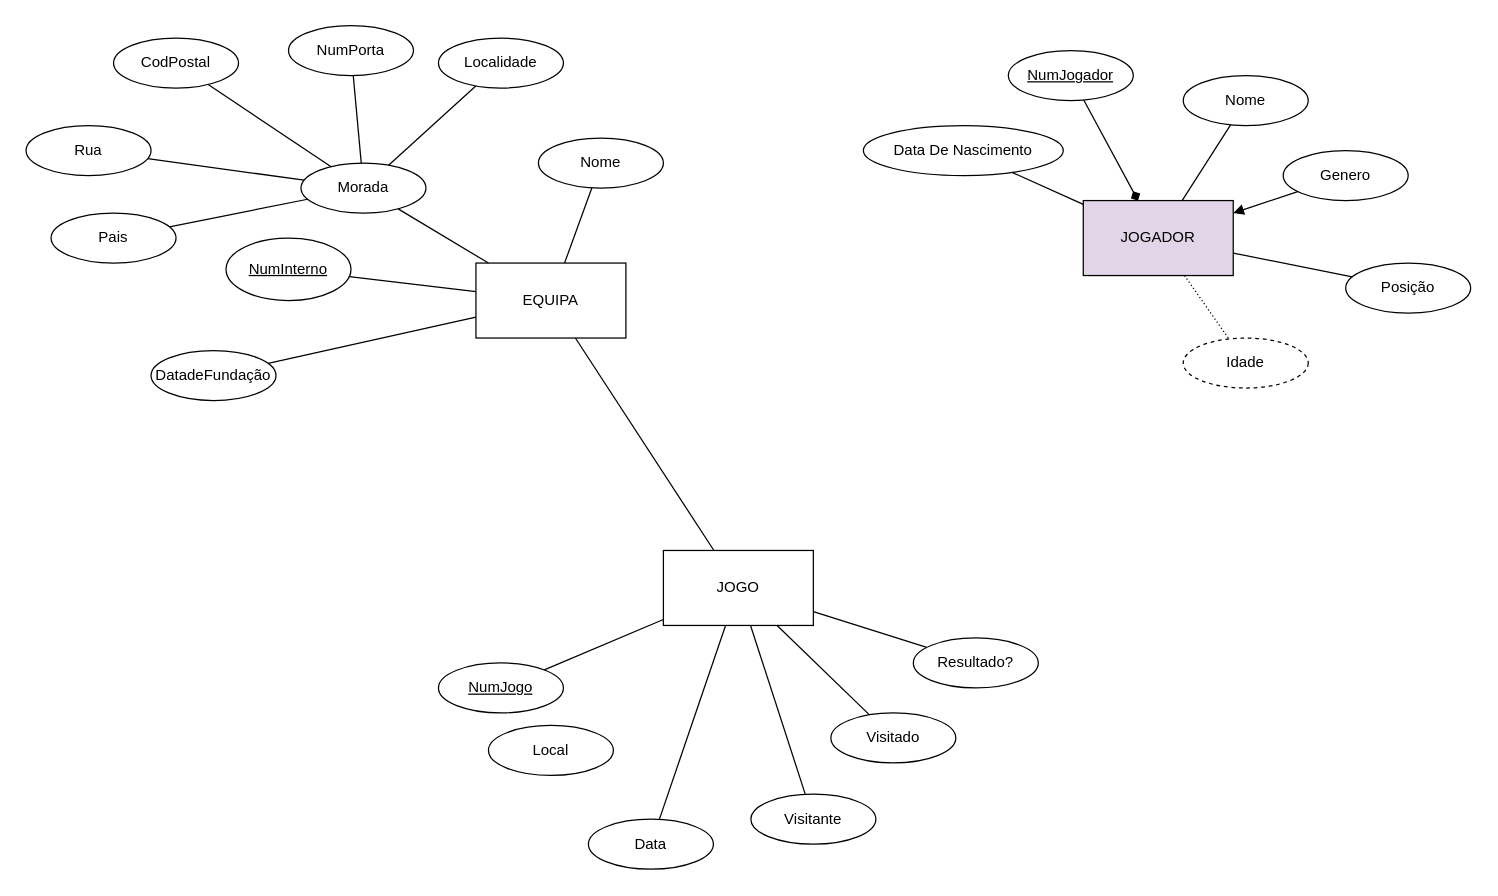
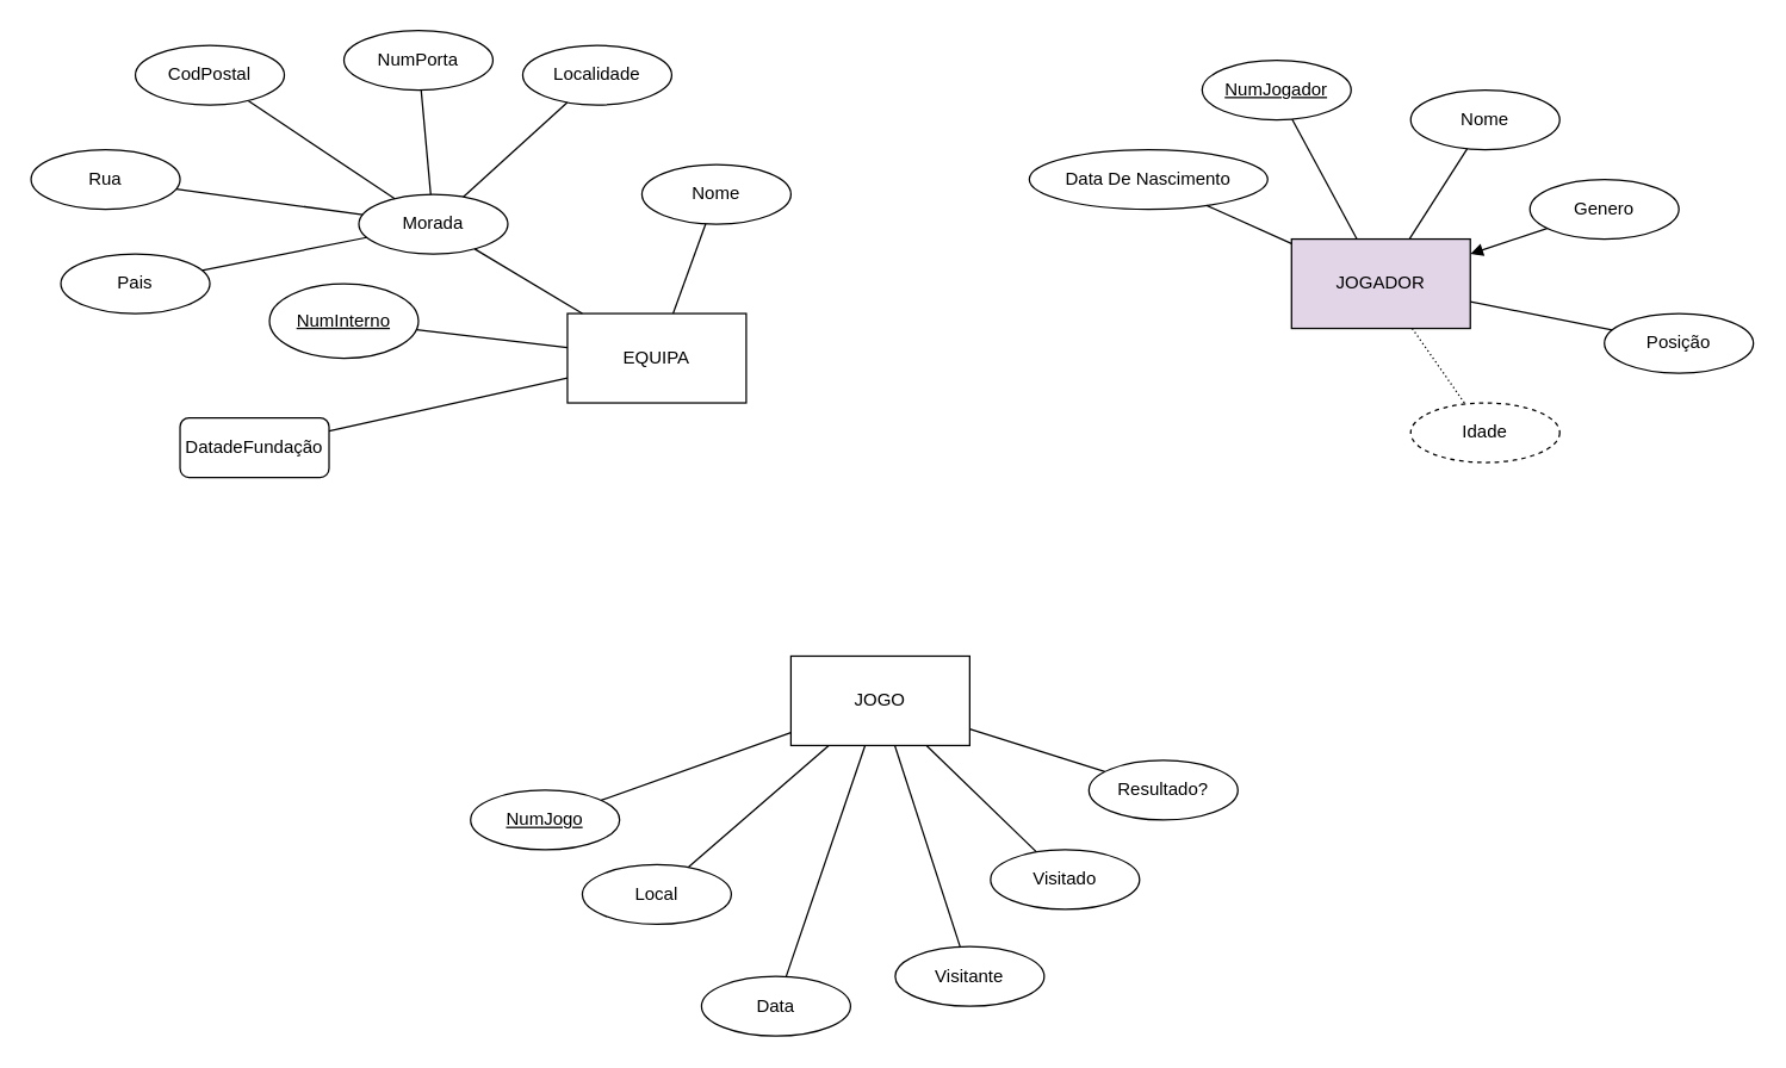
  <mxCell id="0" />
  <mxCell id="1" parent="0" />
  <mxCell id="2" value="EQUIPA" style="rounded=0;whiteSpace=wrap;html=1;" parent="1" vertex="1"><mxGeometry x="380" y="210" width="120" height="60" as="geometry" /></mxCell>
  <mxCell id="3" value="JOGADOR" style="rounded=0;whiteSpace=wrap;html=1;fillColor=#e1d5e7;" parent="1" vertex="1"><mxGeometry x="866" y="160" width="120" height="60" as="geometry" /></mxCell>
  <mxCell id="4" value="JOGO" style="rounded=0;whiteSpace=wrap;html=1;" parent="1" vertex="1"><mxGeometry x="530" y="440" width="120" height="60" as="geometry" /></mxCell>
  <mxCell id="5" value="Data&lt;span style=&quot;color: rgba(0, 0, 0, 0); font-family: monospace; font-size: 0px; text-align: start; text-wrap: nowrap;&quot;&gt;%3CmxGraphModel%3E%3Croot%3E%3CmxCell%20id%3D%220%22%2F%3E%3CmxCell%20id%3D%221%22%20parent%3D%220%22%2F%3E%3CmxCell%20id%3D%222%22%20value%3D%22%22%20style%3D%22rhombus%3BwhiteSpace%3Dwrap%3Bhtml%3D1%3B%22%20vertex%3D%221%22%20parent%3D%221%22%3E%3CmxGeometry%20x%3D%22480%22%20y%3D%22280%22%20width%3D%2280%22%20height%3D%2280%22%20as%3D%22geometry%22%2F%3E%3C%2FmxCell%3E%3C%2Froot%3E%3C%2FmxGraphModel%3E&lt;/span&gt;" style="ellipse;whiteSpace=wrap;html=1;align=center;" parent="1" vertex="1"><mxGeometry x="470" y="655" width="100" height="40" as="geometry" /></mxCell>
  <mxCell id="6" value="Resultado?" style="ellipse;whiteSpace=wrap;html=1;align=center;" parent="1" vertex="1"><mxGeometry x="730" y="510" width="100" height="40" as="geometry" /></mxCell>
  <mxCell id="7" value="" style="endArrow=none;html=1;rounded=0;" parent="1" source="4" target="5" edge="1"><mxGeometry relative="1" as="geometry"><mxPoint x="580" y="630" as="sourcePoint" /><mxPoint x="740" y="630" as="targetPoint" /></mxGeometry></mxCell>
  <mxCell id="8" value="" style="endArrow=none;html=1;rounded=0;" parent="1" source="4" target="6" edge="1"><mxGeometry relative="1" as="geometry"><mxPoint x="702" y="560" as="sourcePoint" /><mxPoint x="846" y="663" as="targetPoint" /></mxGeometry></mxCell>
- <mxCell id="9" value="" style="endArrow=none;html=1;rounded=0;" parent="1" source="4" target="2" edge="1"><mxGeometry relative="1" as="geometry"><mxPoint x="600" y="543" as="sourcePoint" /><mxPoint x="410" y="600" as="targetPoint" /></mxGeometry></mxCell>
- <mxCell id="10" value="DatadeFundação" style="ellipse;whiteSpace=wrap;html=1;align=center;" parent="1" vertex="1"><mxGeometry x="120" y="280" width="100" height="40" as="geometry" /></mxCell>
+ <mxCell id="9" value="" style="endArrow=none;html=1;rounded=0;" parent="1" source="4" target="12" edge="1"><mxGeometry relative="1" as="geometry"><mxPoint x="600" y="543" as="sourcePoint" /><mxPoint x="410" y="600" as="targetPoint" /></mxGeometry></mxCell>
+ <mxCell id="10" value="DatadeFundação" style="whiteSpace=wrap;html=1;align=center;rounded=1;" parent="1" vertex="1"><mxGeometry x="120" y="280" width="100" height="40" as="geometry" /></mxCell>
  <mxCell id="11" value="Morada" style="ellipse;whiteSpace=wrap;html=1;align=center;" parent="1" vertex="1"><mxGeometry x="240" y="130" width="100" height="40" as="geometry" /></mxCell>
  <mxCell id="12" value="Local" style="ellipse;whiteSpace=wrap;html=1;align=center;" parent="1" vertex="1"><mxGeometry x="390" y="580" width="100" height="40" as="geometry" /></mxCell>
  <mxCell id="13" value="Visitante" style="ellipse;whiteSpace=wrap;html=1;align=center;" parent="1" vertex="1"><mxGeometry x="600" y="635" width="100" height="40" as="geometry" /></mxCell>
  <mxCell id="14" value="" style="endArrow=none;html=1;rounded=0;" parent="1" source="4" target="13" edge="1"><mxGeometry relative="1" as="geometry"><mxPoint x="470" y="630" as="sourcePoint" /><mxPoint x="630" y="630" as="targetPoint" /></mxGeometry></mxCell>
  <mxCell id="15" value="Visitado" style="ellipse;whiteSpace=wrap;html=1;align=center;" parent="1" vertex="1"><mxGeometry x="664" y="570" width="100" height="40" as="geometry" /></mxCell>
  <mxCell id="16" value="" style="endArrow=none;html=1;rounded=0;" parent="1" source="4" target="15" edge="1"><mxGeometry relative="1" as="geometry"><mxPoint x="470" y="630" as="sourcePoint" /><mxPoint x="630" y="630" as="targetPoint" /></mxGeometry></mxCell>
- <mxCell id="17" value="NumJogo" style="ellipse;whiteSpace=wrap;html=1;align=center;fontStyle=4;" parent="1" vertex="1"><mxGeometry x="350" y="530" width="100" height="40" as="geometry" /></mxCell>
+ <mxCell id="17" value="NumJogo" style="ellipse;whiteSpace=wrap;html=1;align=center;fontStyle=4;" parent="1" vertex="1"><mxGeometry x="315" y="530" width="100" height="40" as="geometry" /></mxCell>
  <mxCell id="18" value="" style="endArrow=none;html=1;rounded=0;" parent="1" source="17" target="4" edge="1"><mxGeometry relative="1" as="geometry"><mxPoint x="470" y="630" as="sourcePoint" /><mxPoint x="630" y="630" as="targetPoint" /></mxGeometry></mxCell>
  <mxCell id="19" value="Nome" style="ellipse;whiteSpace=wrap;html=1;align=center;" parent="1" vertex="1"><mxGeometry x="430" y="110" width="100" height="40" as="geometry" /></mxCell>
  <mxCell id="20" value="NumInterno" style="ellipse;whiteSpace=wrap;html=1;align=center;fontStyle=4;" parent="1" vertex="1"><mxGeometry x="180" y="190" width="100" height="50" as="geometry" /></mxCell>
  <mxCell id="21" value="" style="endArrow=none;html=1;rounded=0;" parent="1" source="2" target="11" edge="1"><mxGeometry relative="1" as="geometry"><mxPoint x="430" y="270" as="sourcePoint" /><mxPoint x="590" y="270" as="targetPoint" /></mxGeometry></mxCell>
  <mxCell id="22" value="" style="endArrow=none;html=1;rounded=0;" parent="1" source="2" target="19" edge="1"><mxGeometry relative="1" as="geometry"><mxPoint x="378" y="260" as="sourcePoint" /><mxPoint x="348" y="330" as="targetPoint" /></mxGeometry></mxCell>
  <mxCell id="23" value="" style="endArrow=none;html=1;rounded=0;" parent="1" source="11" target="45" edge="1"><mxGeometry relative="1" as="geometry"><mxPoint x="390" y="180" as="sourcePoint" /><mxPoint x="100" y="210" as="targetPoint" /></mxGeometry></mxCell>
  <mxCell id="24" value="" style="endArrow=none;html=1;rounded=0;" parent="1" source="11" target="41" edge="1"><mxGeometry relative="1" as="geometry"><mxPoint x="398" y="280" as="sourcePoint" /><mxPoint x="193.097" y="239.86" as="targetPoint" /></mxGeometry></mxCell>
  <mxCell id="25" value="" style="endArrow=none;html=1;rounded=0;" parent="1" source="11" target="43" edge="1"><mxGeometry relative="1" as="geometry"><mxPoint x="408" y="290" as="sourcePoint" /><mxPoint x="197.735" y="283.359" as="targetPoint" /></mxGeometry></mxCell>
  <mxCell id="26" value="" style="endArrow=none;html=1;rounded=0;" parent="1" source="11" target="42" edge="1"><mxGeometry relative="1" as="geometry"><mxPoint x="418" y="300" as="sourcePoint" /><mxPoint x="224.074" y="340.809" as="targetPoint" /></mxGeometry></mxCell>
  <mxCell id="27" value="" style="endArrow=none;html=1;rounded=0;" parent="1" source="2" target="10" edge="1"><mxGeometry relative="1" as="geometry"><mxPoint x="340" y="225" as="sourcePoint" /><mxPoint x="202" y="191" as="targetPoint" /></mxGeometry></mxCell>
  <mxCell id="28" value="" style="endArrow=none;html=1;rounded=0;" parent="1" source="2" target="20" edge="1"><mxGeometry relative="1" as="geometry"><mxPoint x="350" y="235" as="sourcePoint" /><mxPoint x="212" y="201" as="targetPoint" /></mxGeometry></mxCell>
  <mxCell id="29" value="NumJogador" style="ellipse;whiteSpace=wrap;html=1;align=center;fontStyle=4;" parent="1" vertex="1"><mxGeometry x="806" y="40" width="100" height="40" as="geometry" /></mxCell>
  <mxCell id="30" value="Nome" style="ellipse;whiteSpace=wrap;html=1;align=center;" parent="1" vertex="1"><mxGeometry x="946" y="60" width="100" height="40" as="geometry" /></mxCell>
  <mxCell id="31" value="Data De Nascimento" style="ellipse;whiteSpace=wrap;html=1;align=center;" parent="1" vertex="1"><mxGeometry x="690" y="100" width="160" height="40" as="geometry" /></mxCell>
  <mxCell id="32" value="Genero" style="ellipse;whiteSpace=wrap;html=1;align=center;" parent="1" vertex="1"><mxGeometry x="1026" y="120" width="100" height="40" as="geometry" /></mxCell>
  <mxCell id="33" value="Posição" style="ellipse;whiteSpace=wrap;html=1;align=center;" parent="1" vertex="1"><mxGeometry x="1076" y="210" width="100" height="40" as="geometry" /></mxCell>
  <mxCell id="34" value="" style="endArrow=none;html=1;rounded=0;" parent="1" source="31" target="3" edge="1"><mxGeometry relative="1" as="geometry"><mxPoint x="496" y="230" as="sourcePoint" /><mxPoint x="656" y="230" as="targetPoint" /></mxGeometry></mxCell>
  <mxCell id="35" value="" style="endArrow=block;html=1;rounded=0;" parent="1" source="32" target="3" edge="1"><mxGeometry relative="1" as="geometry"><mxPoint x="782" y="136" as="sourcePoint" /><mxPoint x="876" y="169" as="targetPoint" /></mxGeometry></mxCell>
  <mxCell id="36" value="" style="endArrow=none;html=1;rounded=0;" parent="1" source="30" target="3" edge="1"><mxGeometry relative="1" as="geometry"><mxPoint x="792" y="146" as="sourcePoint" /><mxPoint x="896" y="179" as="targetPoint" /></mxGeometry></mxCell>
- <mxCell id="37" value="" style="endArrow=diamond;html=1;rounded=0;" parent="1" source="29" target="3" edge="1"><mxGeometry relative="1" as="geometry"><mxPoint x="802" y="156" as="sourcePoint" /><mxPoint x="896" y="189" as="targetPoint" /></mxGeometry></mxCell>
+ <mxCell id="37" value="" style="endArrow=none;html=1;rounded=0;" parent="1" source="29" target="3" edge="1"><mxGeometry relative="1" as="geometry"><mxPoint x="802" y="156" as="sourcePoint" /><mxPoint x="896" y="189" as="targetPoint" /></mxGeometry></mxCell>
  <mxCell id="38" value="" style="endArrow=none;html=1;rounded=0;" parent="1" source="33" target="3" edge="1"><mxGeometry relative="1" as="geometry"><mxPoint x="1044" y="161" as="sourcePoint" /><mxPoint x="996" y="174" as="targetPoint" /></mxGeometry></mxCell>
  <mxCell id="39" value="Idade" style="ellipse;whiteSpace=wrap;html=1;align=center;dashed=1;" vertex="1" parent="1"><mxGeometry x="946" y="270" width="100" height="40" as="geometry" /></mxCell>
  <mxCell id="40" value="" style="endArrow=none;html=1;rounded=0;dashed=1;dashPattern=1 2;" edge="1" parent="1" source="3" target="39"><mxGeometry relative="1" as="geometry"><mxPoint x="966" y="220" as="sourcePoint" /><mxPoint x="716" y="290" as="targetPoint" /></mxGeometry></mxCell>
  <mxCell id="41" value="Rua" style="ellipse;whiteSpace=wrap;html=1;align=center;" vertex="1" parent="1"><mxGeometry x="20" y="100" width="100" height="40" as="geometry" /></mxCell>
  <mxCell id="42" value="NumPorta" style="ellipse;whiteSpace=wrap;html=1;align=center;" vertex="1" parent="1"><mxGeometry x="230" y="20" width="100" height="40" as="geometry" /></mxCell>
  <mxCell id="43" value="CodPostal" style="ellipse;whiteSpace=wrap;html=1;align=center;" vertex="1" parent="1"><mxGeometry x="90" y="30" width="100" height="40" as="geometry" /></mxCell>
  <mxCell id="44" value="Localidade&lt;span style=&quot;color: rgba(0, 0, 0, 0); font-family: monospace; font-size: 0px; text-align: start; text-wrap: nowrap;&quot;&gt;%3CmxGraphModel%3E%3Croot%3E%3CmxCell%20id%3D%220%22%2F%3E%3CmxCell%20id%3D%221%22%20parent%3D%220%22%2F%3E%3CmxCell%20id%3D%222%22%20value%3D%22Rua%22%20style%3D%22ellipse%3BwhiteSpace%3Dwrap%3Bhtml%3D1%3Balign%3Dcenter%3B%22%20vertex%3D%221%22%20parent%3D%221%22%3E%3CmxGeometry%20x%3D%22-190%22%20y%3D%2290%22%20width%3D%22100%22%20height%3D%2240%22%20as%3D%22geometry%22%2F%3E%3C%2FmxCell%3E%3CmxCell%20id%3D%223%22%20value%3D%22NumPorta%22%20style%3D%22ellipse%3BwhiteSpace%3Dwrap%3Bhtml%3D1%3Balign%3Dcenter%3B%22%20vertex%3D%221%22%20parent%3D%221%22%3E%3CmxGeometry%20x%3D%22-210%22%20y%3D%22170%22%20width%3D%22100%22%20height%3D%2240%22%20as%3D%22geometry%22%2F%3E%3C%2FmxCell%3E%3C%2Froot%3E%3C%2FmxGraphModel%3E&lt;/span&gt;" style="ellipse;whiteSpace=wrap;html=1;align=center;" vertex="1" parent="1"><mxGeometry x="350" y="30" width="100" height="40" as="geometry" /></mxCell>
  <mxCell id="45" value="Pais" style="ellipse;whiteSpace=wrap;html=1;align=center;" vertex="1" parent="1"><mxGeometry x="40" y="170" width="100" height="40" as="geometry" /></mxCell>
  <mxCell id="46" value="" style="endArrow=none;html=1;rounded=0;" edge="1" parent="1" source="11" target="44"><mxGeometry relative="1" as="geometry"><mxPoint x="244" y="111" as="sourcePoint" /><mxPoint x="276" y="69" as="targetPoint" /></mxGeometry></mxCell>
